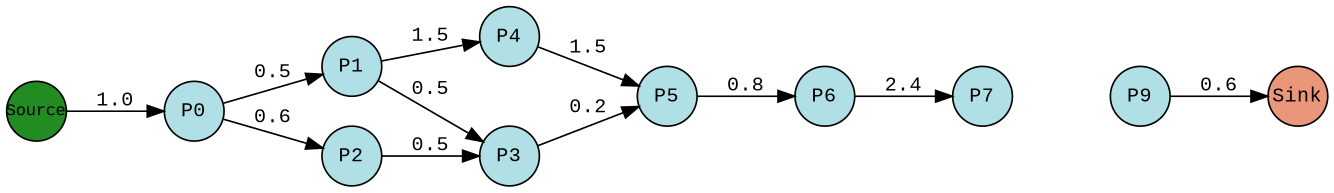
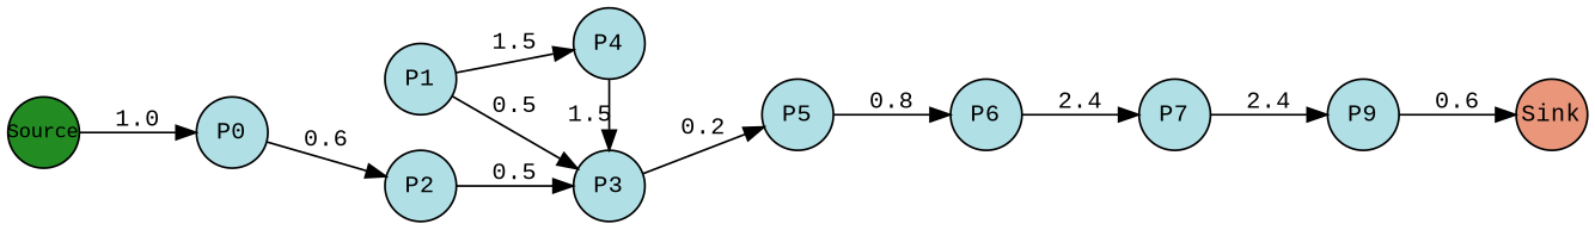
  digraph {
    fontname="Liberation Mono"
    rankdir=LR
    splines=true
    node [fillcolor=powderblue fixedsize=true fontcolor=black fontname="Liberation Mono" fontsize=12 margin=0 shape=circle style=filled]
    edge [fontcolor=black fontname="Liberation Mono" fontsize=12 margin=0]
    n1 [fillcolor=forestgreen fontsize=10 label=Source width=0.5]
    n2 [label=P0 width=0.5]
    n3 [label=P1 width=0.5]
    n4 [label=P2 width=0.5]
    n5 [label=P3 width=0.5]
    n6 [label=P4 width=0.5]
    n7 [label=P5 width=0.5]
    n8 [label=P6 width=0.5]
    n9 [label=P7 width=0.5]
    n10 [label=P9 width=0.5]
    n11 [fillcolor=darksalmon label=Sink width=0.5]
    subgraph sub_1 {
      rank=same
      n1
    }
    subgraph sub_2 {
      rank=same
      n2
    }
    subgraph sub_3 {
      rank=same
      n3
      n4
    }
    subgraph sub_4 {
      rank=same
      n5
      n6
    }
    subgraph sub_5 {
      rank=same
      n7
    }
    subgraph sub_6 {
      rank=same
      n8
    }
    subgraph sub_7 {
      rank=same
      n9
    }
    subgraph sub_8 {
      rank=same
      n10
    }
    subgraph sub_9 {
      rank=same
      n11
    }
    n1 -> n2 [label=1.0]
-   n2 -> n3 [label=0.5]
    n2 -> n4 [label=0.6]
    n3 -> n5 [label=0.5]
    n3 -> n6 [label=1.5]
    n4 -> n5 [label=0.5]
    n5 -> n7 [label=0.2]
-   n6 -> n7 [label=1.5]
+   n6 -> n5 [label=1.5]
    n7 -> n8 [label=0.8]
    n8 -> n9 [label=2.4]
+   n9 -> n10 [label=2.4]
    n10 -> n11 [label=0.6]
  }
